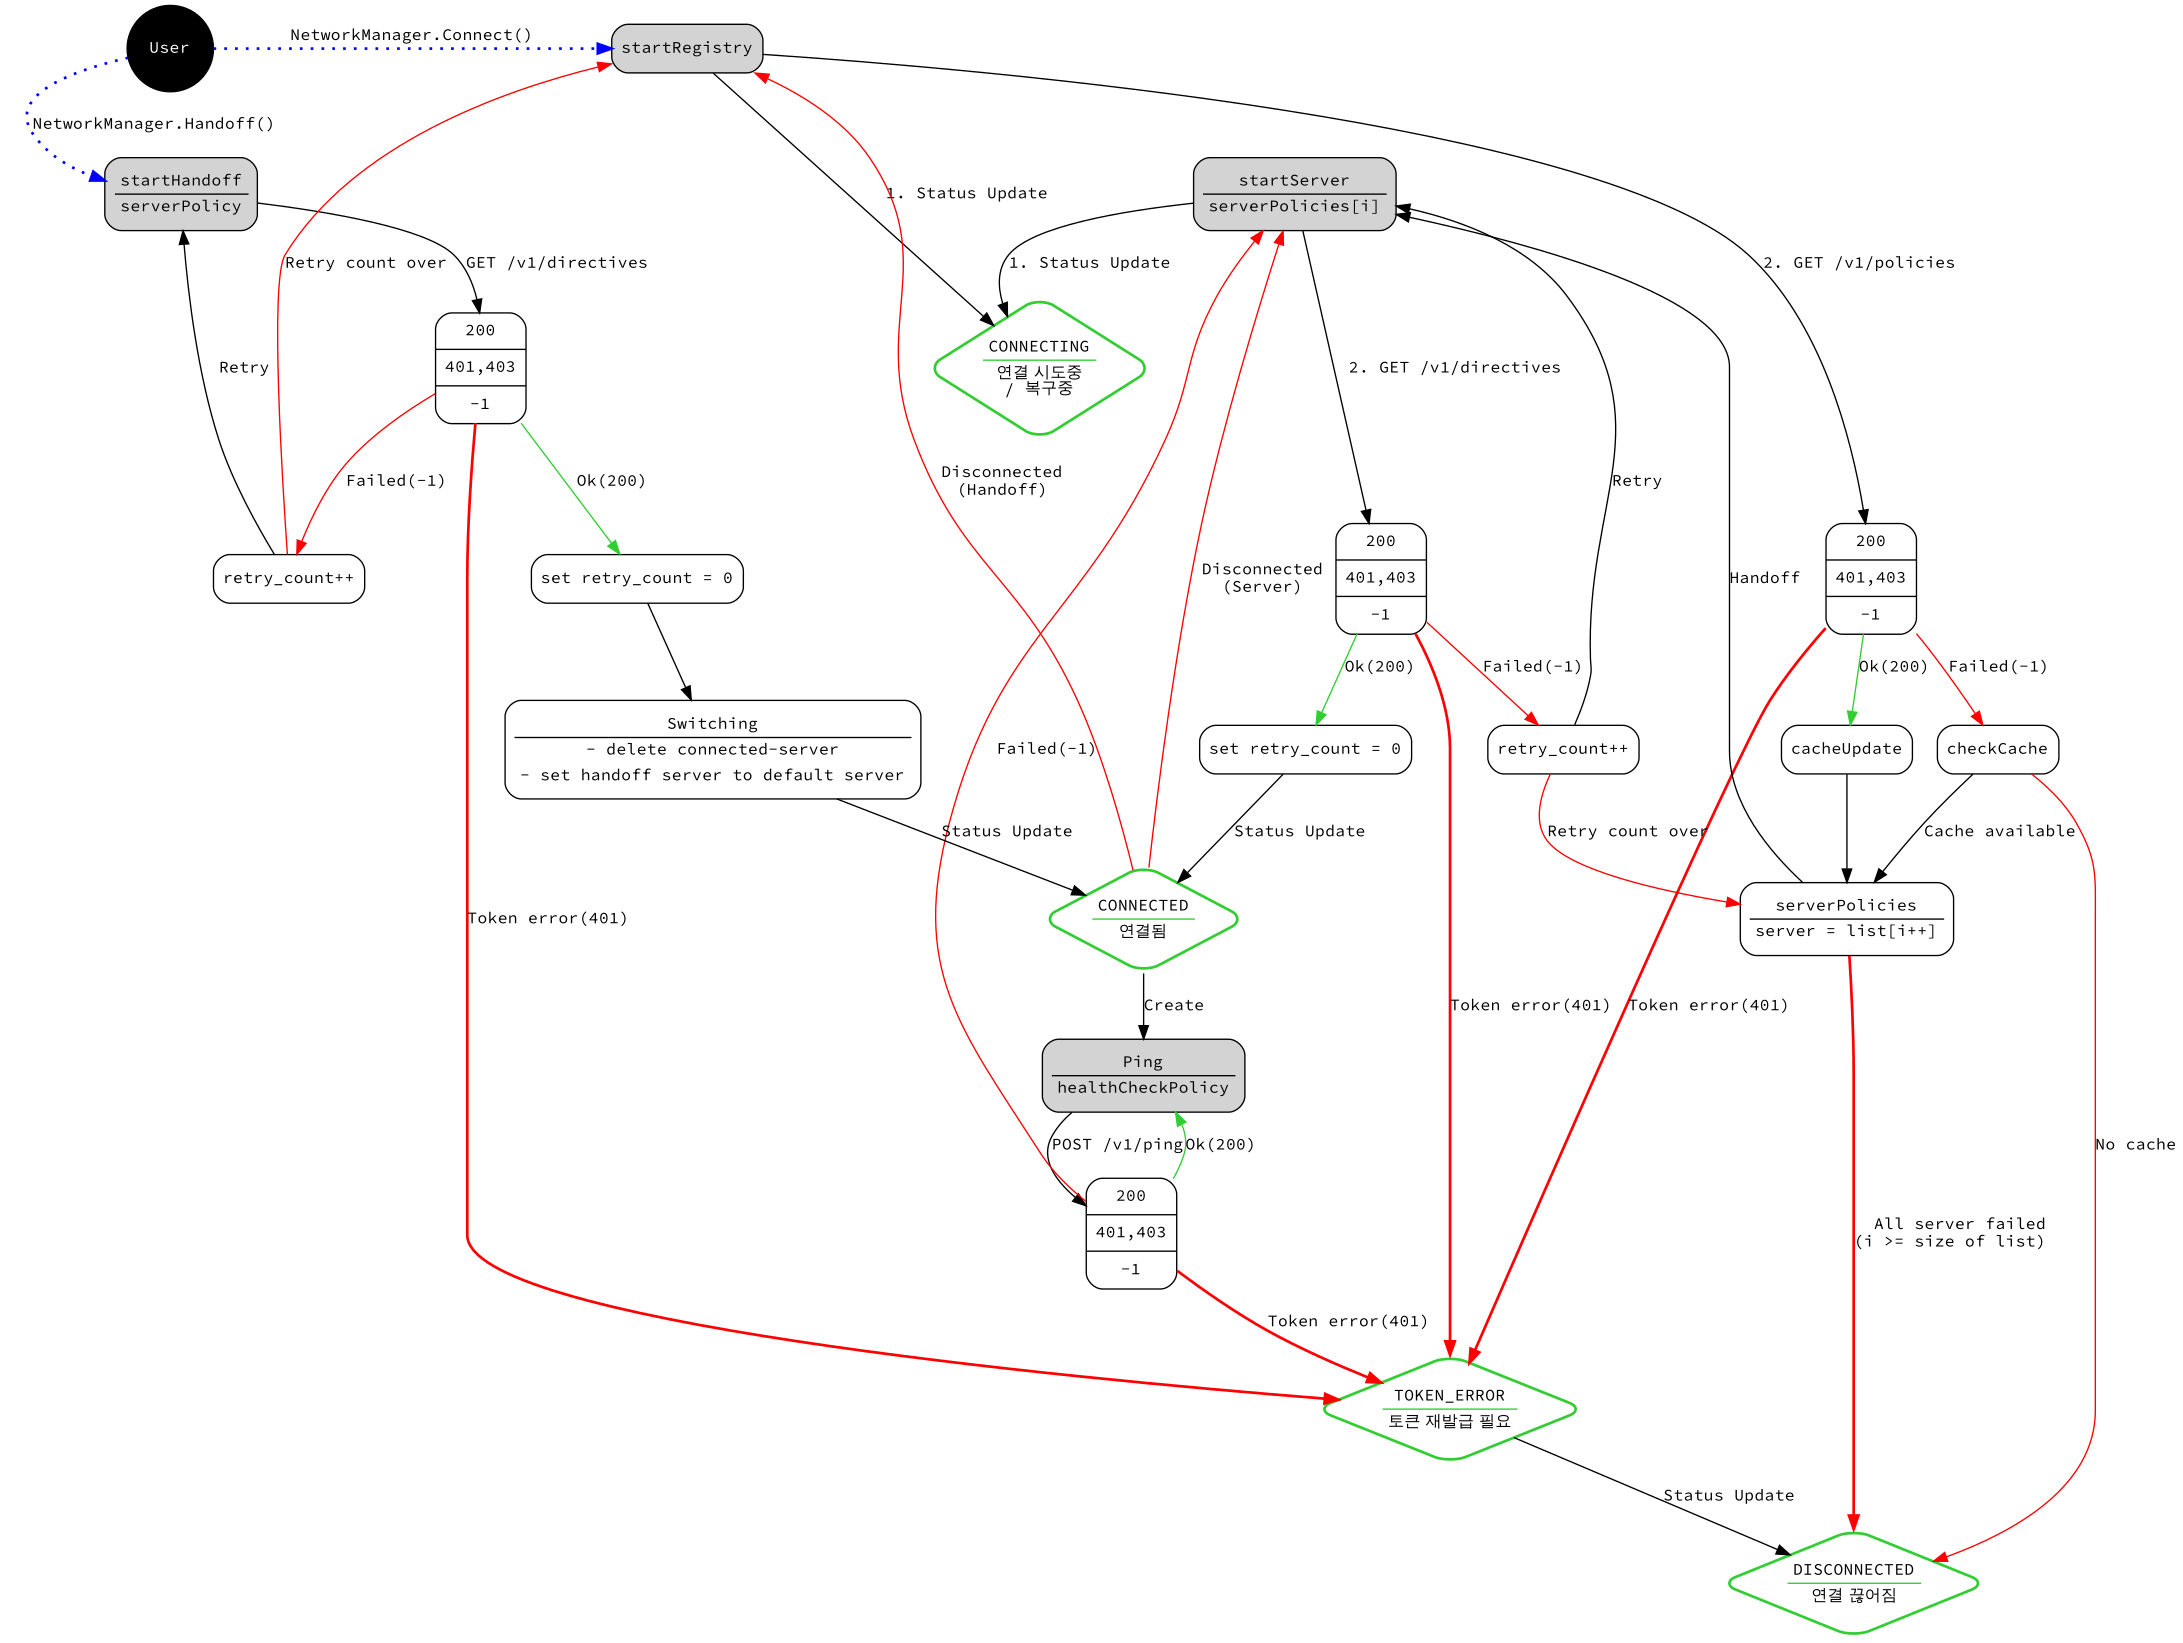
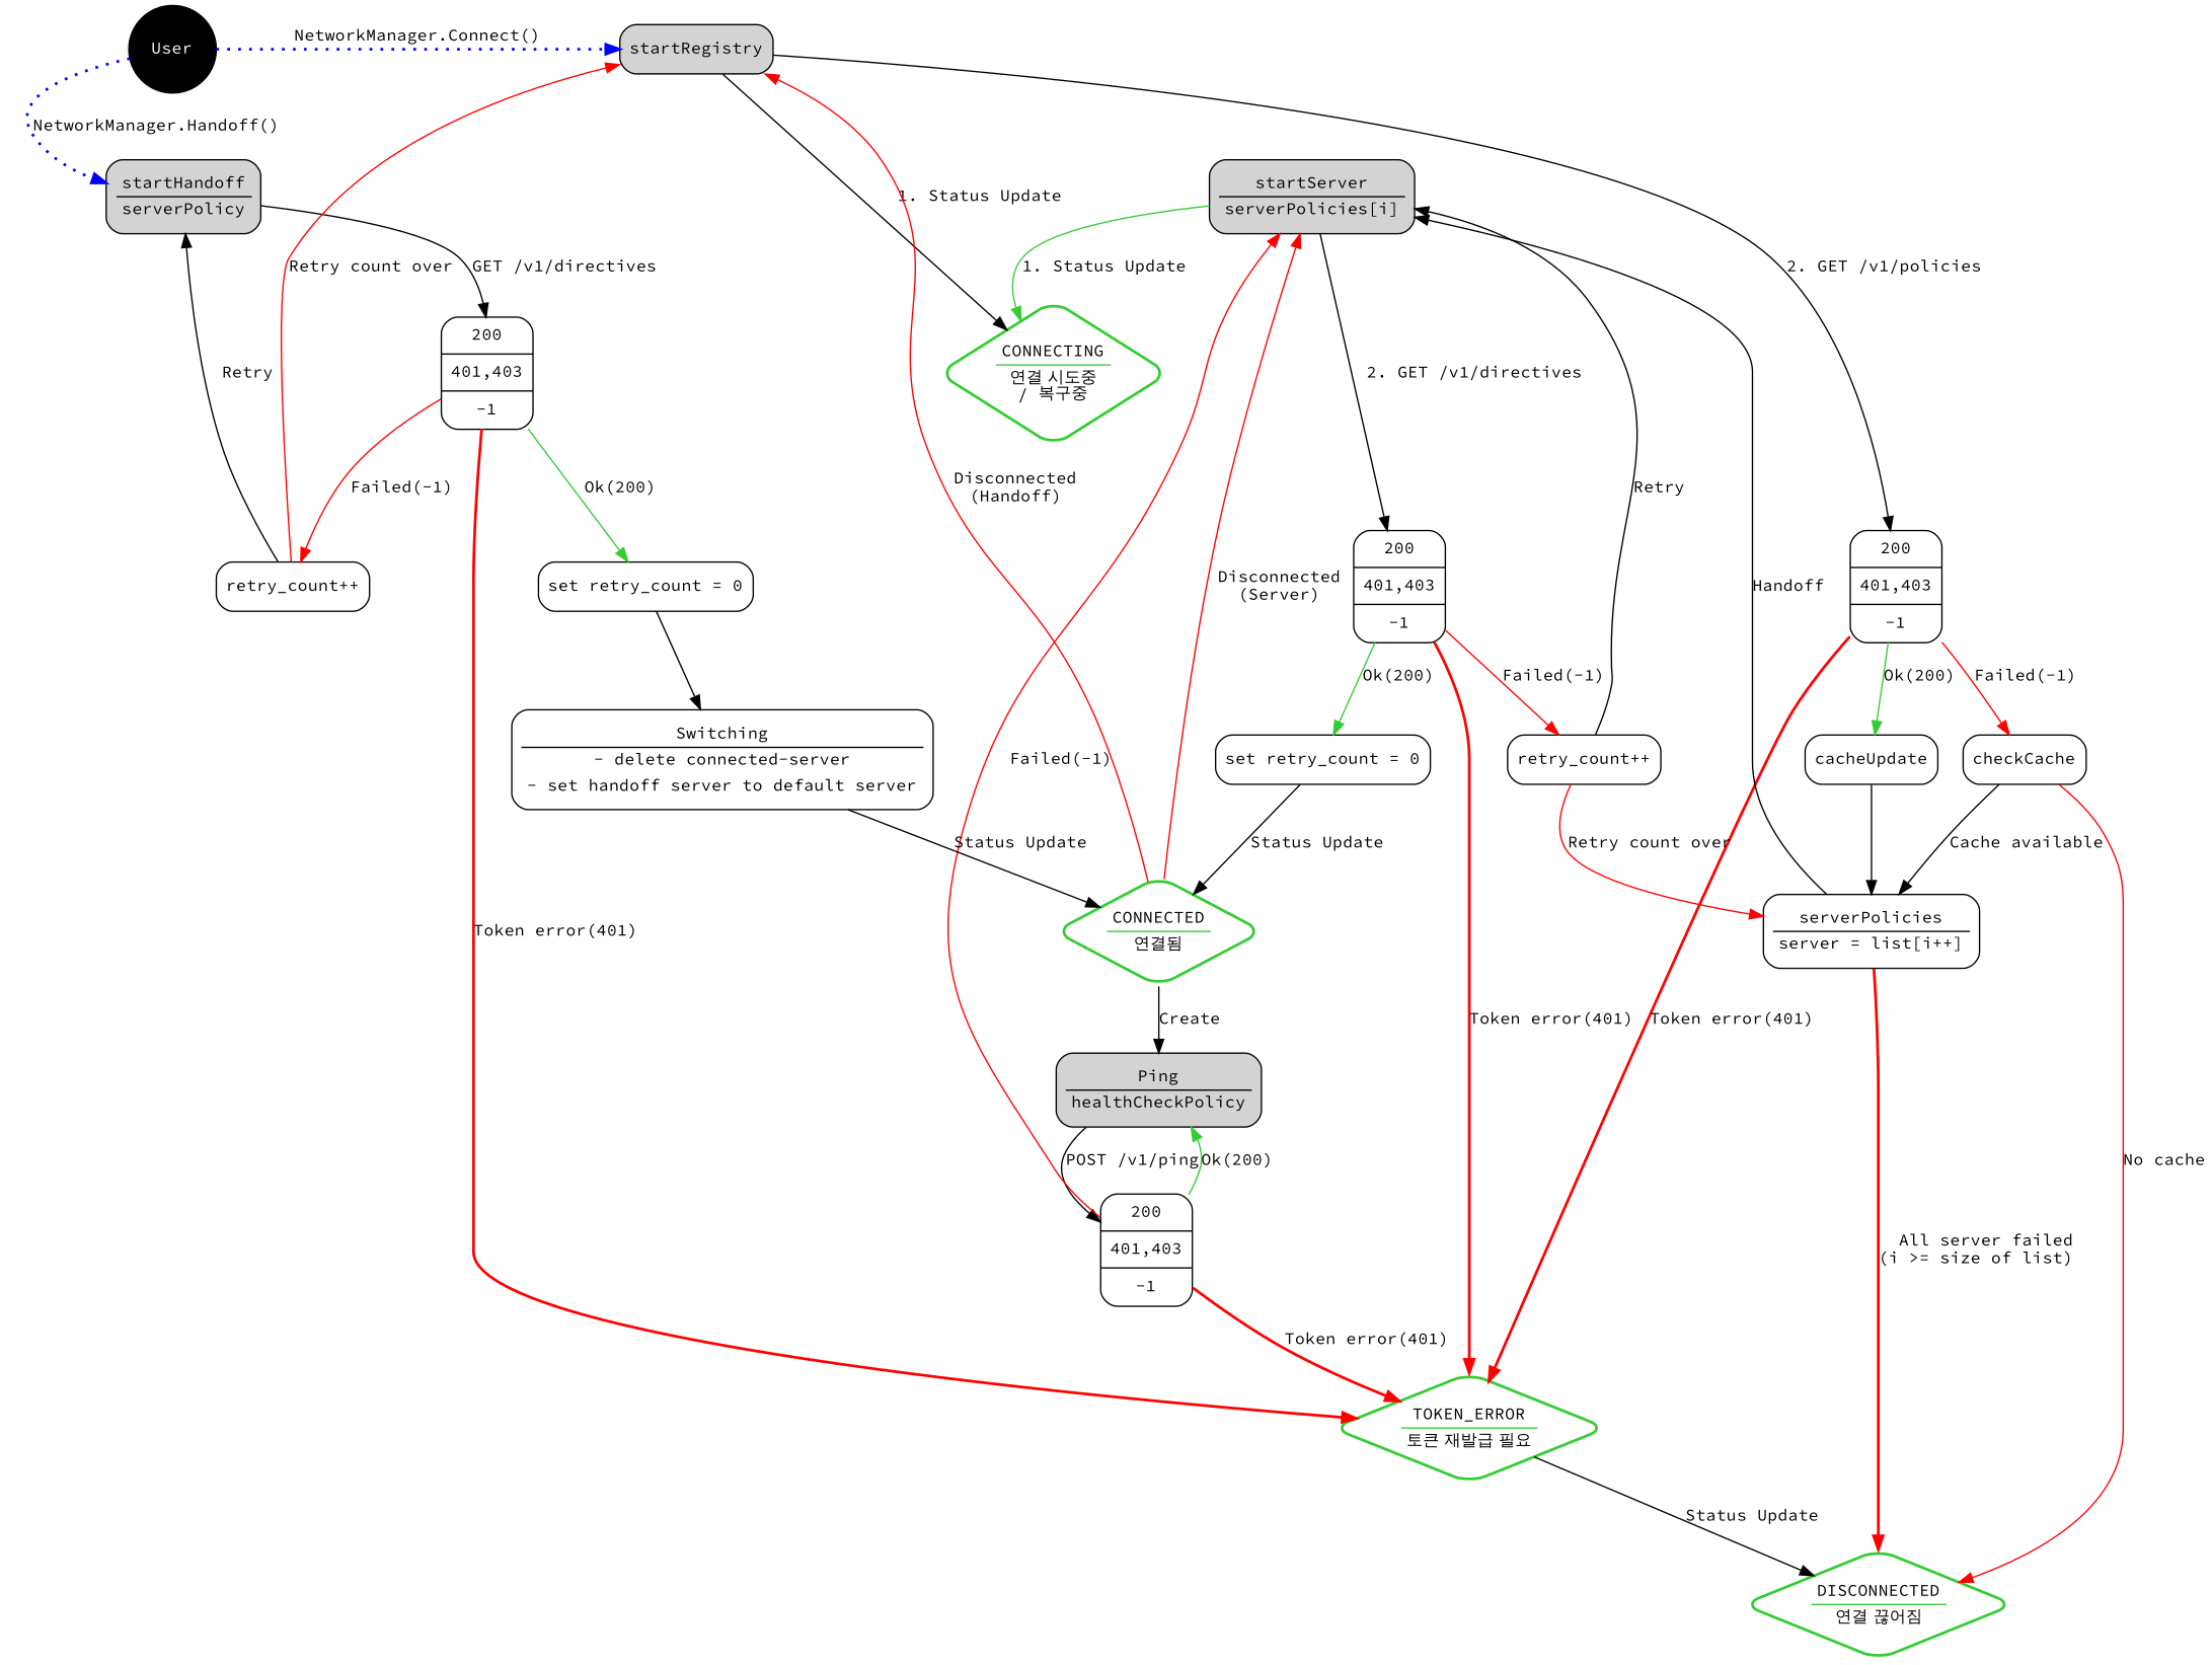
  digraph {
    bgcolor=white
    fontname="Source Code Pro"
    rankdir=TB
    node [fontname="Source Code Pro" fontsize=12 margin=0.1 shape=rect style=rounded]
    edge [arrowhead=normal arrowtail=normal dir=forward fontname="Source Code Pro" fontsize=12 style=solid weight=1]
    User [color=black fontcolor=white shape=circle style=filled]
    n2 [label=startRegistry style="rounded,filled"]
    n3 [label=<<table border="0"><tr><td>startHandoff</td></tr><hr/><tr><td>serverPolicy</td></tr></table>> style="rounded,filled"]
    n4 [label=<<table border="0"><tr><td>startServer</td></tr><hr/><tr><td>serverPolicies[i]</td></tr></table>> style="rounded,filled"]
    n5 [color=limegreen label=<<table border="0"><tr><td>CONNECTING</td></tr><hr/><tr><td>연결 시도중<br/>/ 복구중</td></tr></table>> margin=0 shape=diamond style="rounded,bold"]
    n6 [label="{200|401,403|-1}" shape=record]
    n7 [label="{200|401,403|-1}" shape=record]
    n8 [label="{200|401,403|-1}" shape=record]
    n9 [color=limegreen label=<<table border="0"><tr><td>TOKEN_ERROR</td></tr><hr/><tr><td>토큰 재발급 필요</td></tr></table>> margin=0 shape=diamond style="rounded,bold"]
    checkCache
    cacheUpdate
    n12 [label="retry_count++"]
    n13 [label="set retry_count = 0"]
    n14 [label="retry_count++"]
    n15 [label="set retry_count = 0"]
    n16 [color=limegreen label=<<table border="0"><tr><td>DISCONNECTED</td></tr><hr/><tr><td>연결 끊어짐</td></tr></table>> margin=0 shape=diamond style="rounded,bold"]
    n17 [color=limegreen label=<<table border="0"><tr><td>CONNECTED</td></tr><hr/><tr><td>연결됨</td></tr></table>> margin=0 shape=diamond style="rounded,bold"]
    n18 [label=<<table border="0"><tr><td>Ping</td></tr><hr/><tr><td>healthCheckPolicy</td></tr></table>> style="rounded,filled"]
    n19 [label="{200|401,403|-1}" shape=record]
    n20 [label=<<table border="0"><tr><td>serverPolicies</td></tr><hr/><tr><td>server = list[i++]</td></tr></table>>]
    n21 [label=<<table border="0"><tr><td>Switching</td></tr><hr/>     <tr><td>- delete connected-server</td></tr>     <tr><td>- set handoff server to default server</td></tr>     </table>>]
    subgraph sub_1 {
      rank=same
      User
      n2
    }
    subgraph sub_2 {
      rank=same
      n3
      n4
    }
    User -> n2 [color=blue label="NetworkManager.Connect()" style="dotted,bold"]
    User -> n3 [color=blue label="NetworkManager.Handoff()" style="dotted,bold"]
    n2 -> n5 [label="1. Status Update"]
    n2 -> n6 [label="2. GET /v1/policies"]
    n3 -> n7 [label="GET /v1/directives"]
-   n4 -> n5 [label="1. Status Update"]
+   n4 -> n5 [label="1. Status Update" color=limegreen]
    n4 -> n8 [label="2. GET /v1/directives"]
    n6 -> n9 [color=red label="Token error(401)" style=bold]
    n6 -> checkCache [color=red label="Failed(-1)"]
    n6 -> cacheUpdate [color=limegreen label="Ok(200)"]
    n7 -> n9 [color=red label="Token error(401)" style=bold]
    n7 -> n12 [color=red label="Failed(-1)"]
    n7 -> n13 [color=limegreen label="Ok(200)"]
    n8 -> n9 [color=red label="Token error(401)" style=bold]
    n8 -> n14 [color=red label="Failed(-1)"]
    n8 -> n15 [color=limegreen label="Ok(200)"]
    n9 -> n16 [label="Status Update"]
    checkCache -> n16 [color=red label="No cache"]
    checkCache -> n20 [label="Cache available"]
    cacheUpdate -> n20
    n12 -> n2 [color=red label="Retry count over"]
    n12 -> n3 [label=Retry]
    n13 -> n21
    n14 -> n4 [label=Retry]
    n14 -> n20 [color=red label="Retry count over"]
    n15 -> n17 [label="Status Update"]
    n17 -> n2 [color=red label="Disconnected\n(Handoff)"]
    n17 -> n4 [color=red label="Disconnected\n(Server)"]
    n17 -> n18 [label=Create]
    n18 -> n19 [label="POST /v1/ping"]
    n19 -> n4 [color=red label="Failed(-1)"]
    n19 -> n9 [color=red label="Token error(401)" style=bold]
    n19 -> n18 [color=limegreen label="Ok(200)"]
    n20 -> n4 [label=Handoff]
    n20 -> n16 [color=red label=" All server failed\n(i >= size of list) " style=bold]
    n21 -> n17 [label="Status Update"]
  }
